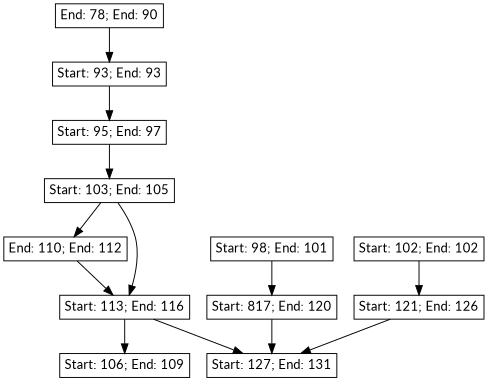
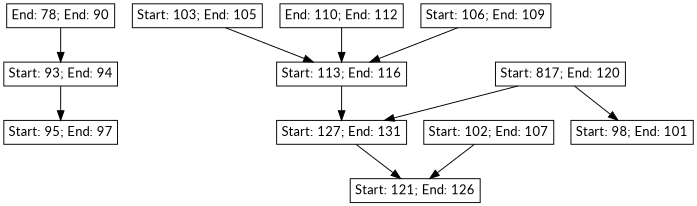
  strict digraph {
    fontname=Lato
    node [fontname=Lato margin=0.07 shape=box target1=127]
    edge [fontname=Lato]
    n1 [end=90 height=0.1 label="End: 78; End: 90" target1=91 target2=93 width=0.1]
-   n2 [end=94 height=0.1 label="Start: 93; End: 93" target1=95 width=0.1]
+   n2 [end=94 height=0.1 label="Start: 93; End: 94" target1=95 width=0.1]
    n3 [end=97 height=0.1 label="Start: 95; End: 97" target1=98 target2=103 width=0.1]
    n4 [end=105 height=0.1 label="Start: 103; End: 105" target1=106 target2=110 width=0.1]
    n5 [end=101 height=0.1 label="Start: 98; End: 101" target1=102 target2=117 width=0.1]
    n6 [end=120 height=0.1 label="Start: 817; End: 120" width=0.1]
    n7 [end=112 height=0.1 label="End: 110; End: 112" target1=113 width=0.1]
    n8 [end=116 height=0.1 label="Start: 113; End: 116" width=0.1]
-   n9 [end=102 height=0.1 label="Start: 102; End: 102" target1=121 width=0.1]
+   n9 [end=102 height=0.1 label="Start: 102; End: 107" target1=121 width=0.1]
    n10 [end=126 height=0.1 label="Start: 121; End: 126" width=0.1]
    n11 [end=131 height=0.1 label="Start: 127; End: 131" width=0.1 target1=""]
    n12 [end=109 height=0.1 label="Start: 106; End: 109" target1=113 width=0.1]
    n1 -> n2
    n2 -> n3
-   n3 -> n4
-   n4 -> n7
    n4 -> n8
-   n5 -> n6
+   n6 -> n5
    n6 -> n11
    n7 -> n8
    n8 -> n11
    n9 -> n10
-   n10 -> n11
-   n8 -> n12
+   n11 -> n10
+   n12 -> n8
  }
